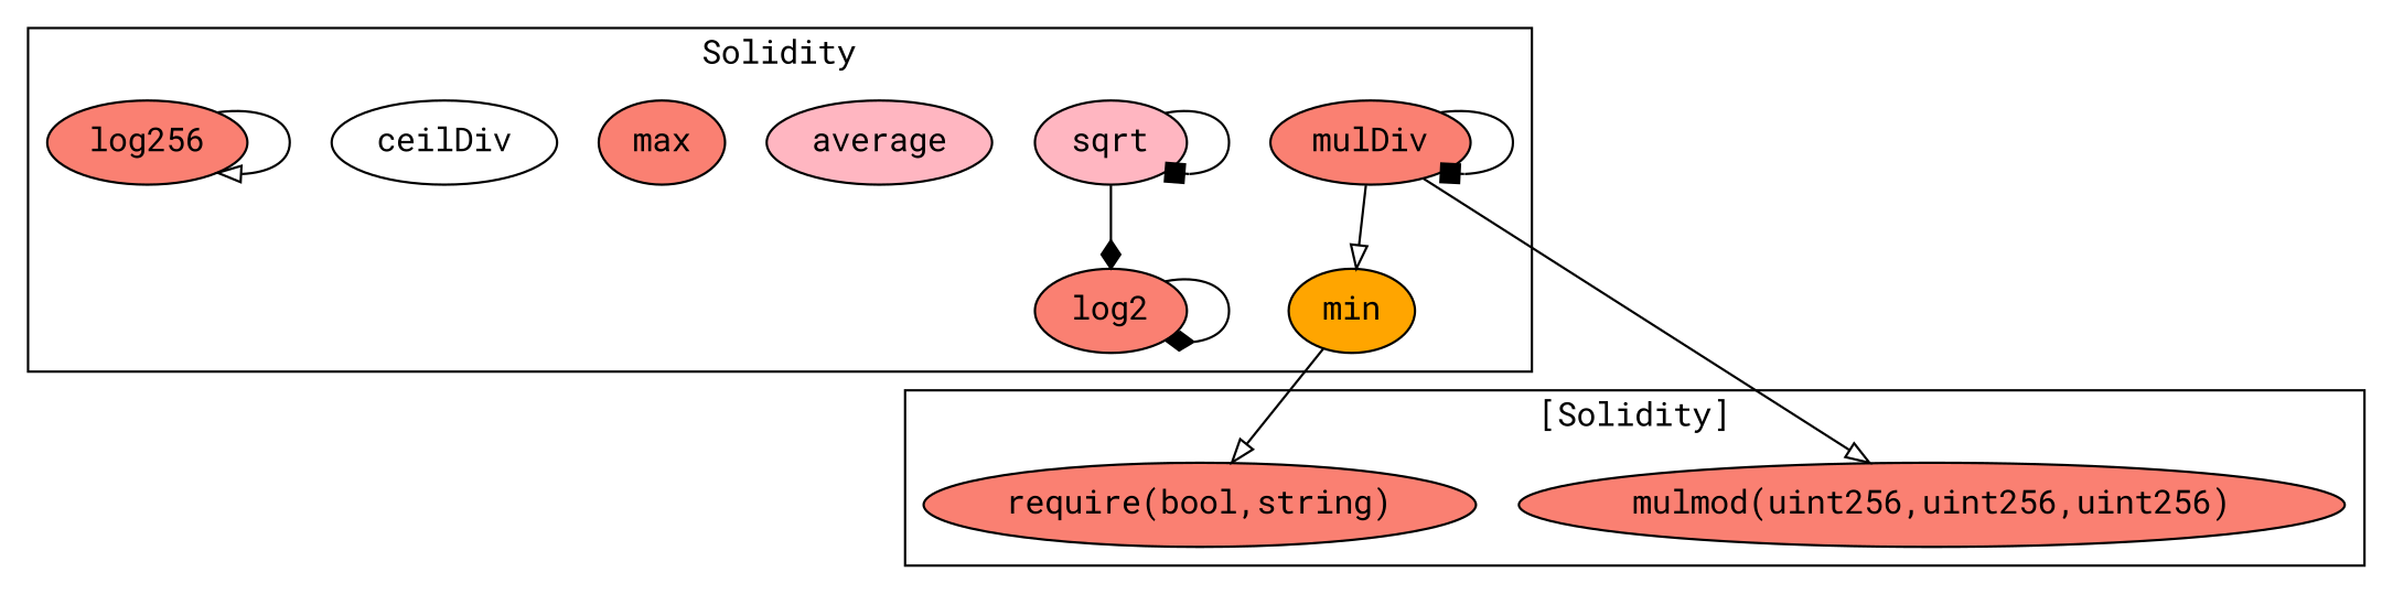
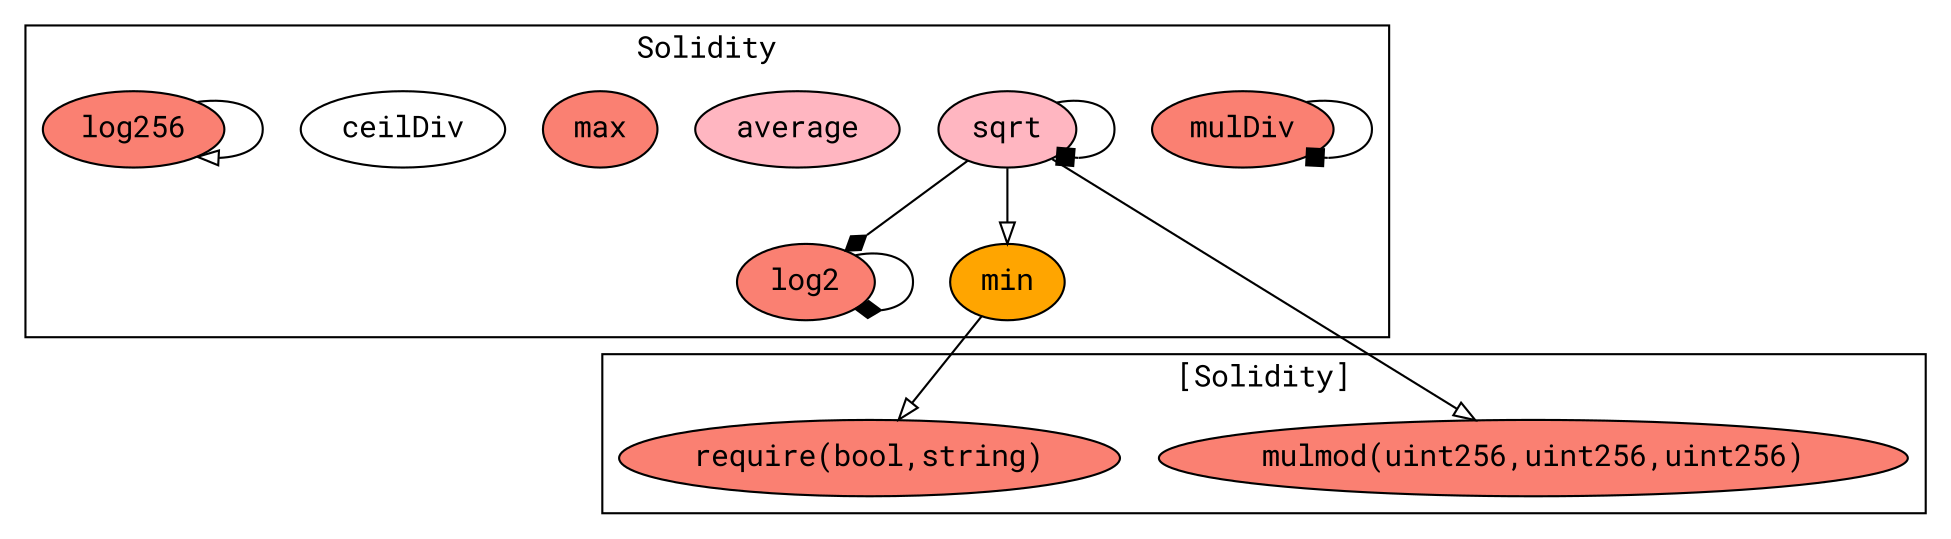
  strict digraph {
    fontname="Roboto Mono"
    node [fillcolor=salmon fontname="Roboto Mono" style=filled]
    edge [arrowhead=onormal fontname="Roboto Mono"]
    n1 [label=mulDiv]
    n2 [fillcolor=lightpink label=sqrt]
    n3 [label=log2]
    n4 [fillcolor=orange label=min]
    n5 [fillcolor=lightpink label=average]
    n6 [label=max]
    n7 [fillcolor=white label=ceilDiv]
    n8 [label=log256]
    "mulmod(uint256,uint256,uint256)"
    "require(bool,string)"
    subgraph cluster_1 {
      label=Solidity
      n1
      n2
      n3
      n4
      n5
      n6
      n7
      n8
    }
    subgraph cluster_2 {
      label="[Solidity]"
      "mulmod(uint256,uint256,uint256)"
      "require(bool,string)"
    }
    n1 -> n1 [arrowhead=box]
-   n1 -> "mulmod(uint256,uint256,uint256)"
+   n2 -> "mulmod(uint256,uint256,uint256)"
    n2 -> n2 [arrowhead=box]
    n2 -> n3 [arrowhead=diamond]
-   n1 -> n4
+   n2 -> n4
    n3 -> n3 [arrowhead=diamond]
    n4 -> "require(bool,string)"
    n8 -> n8
  }
